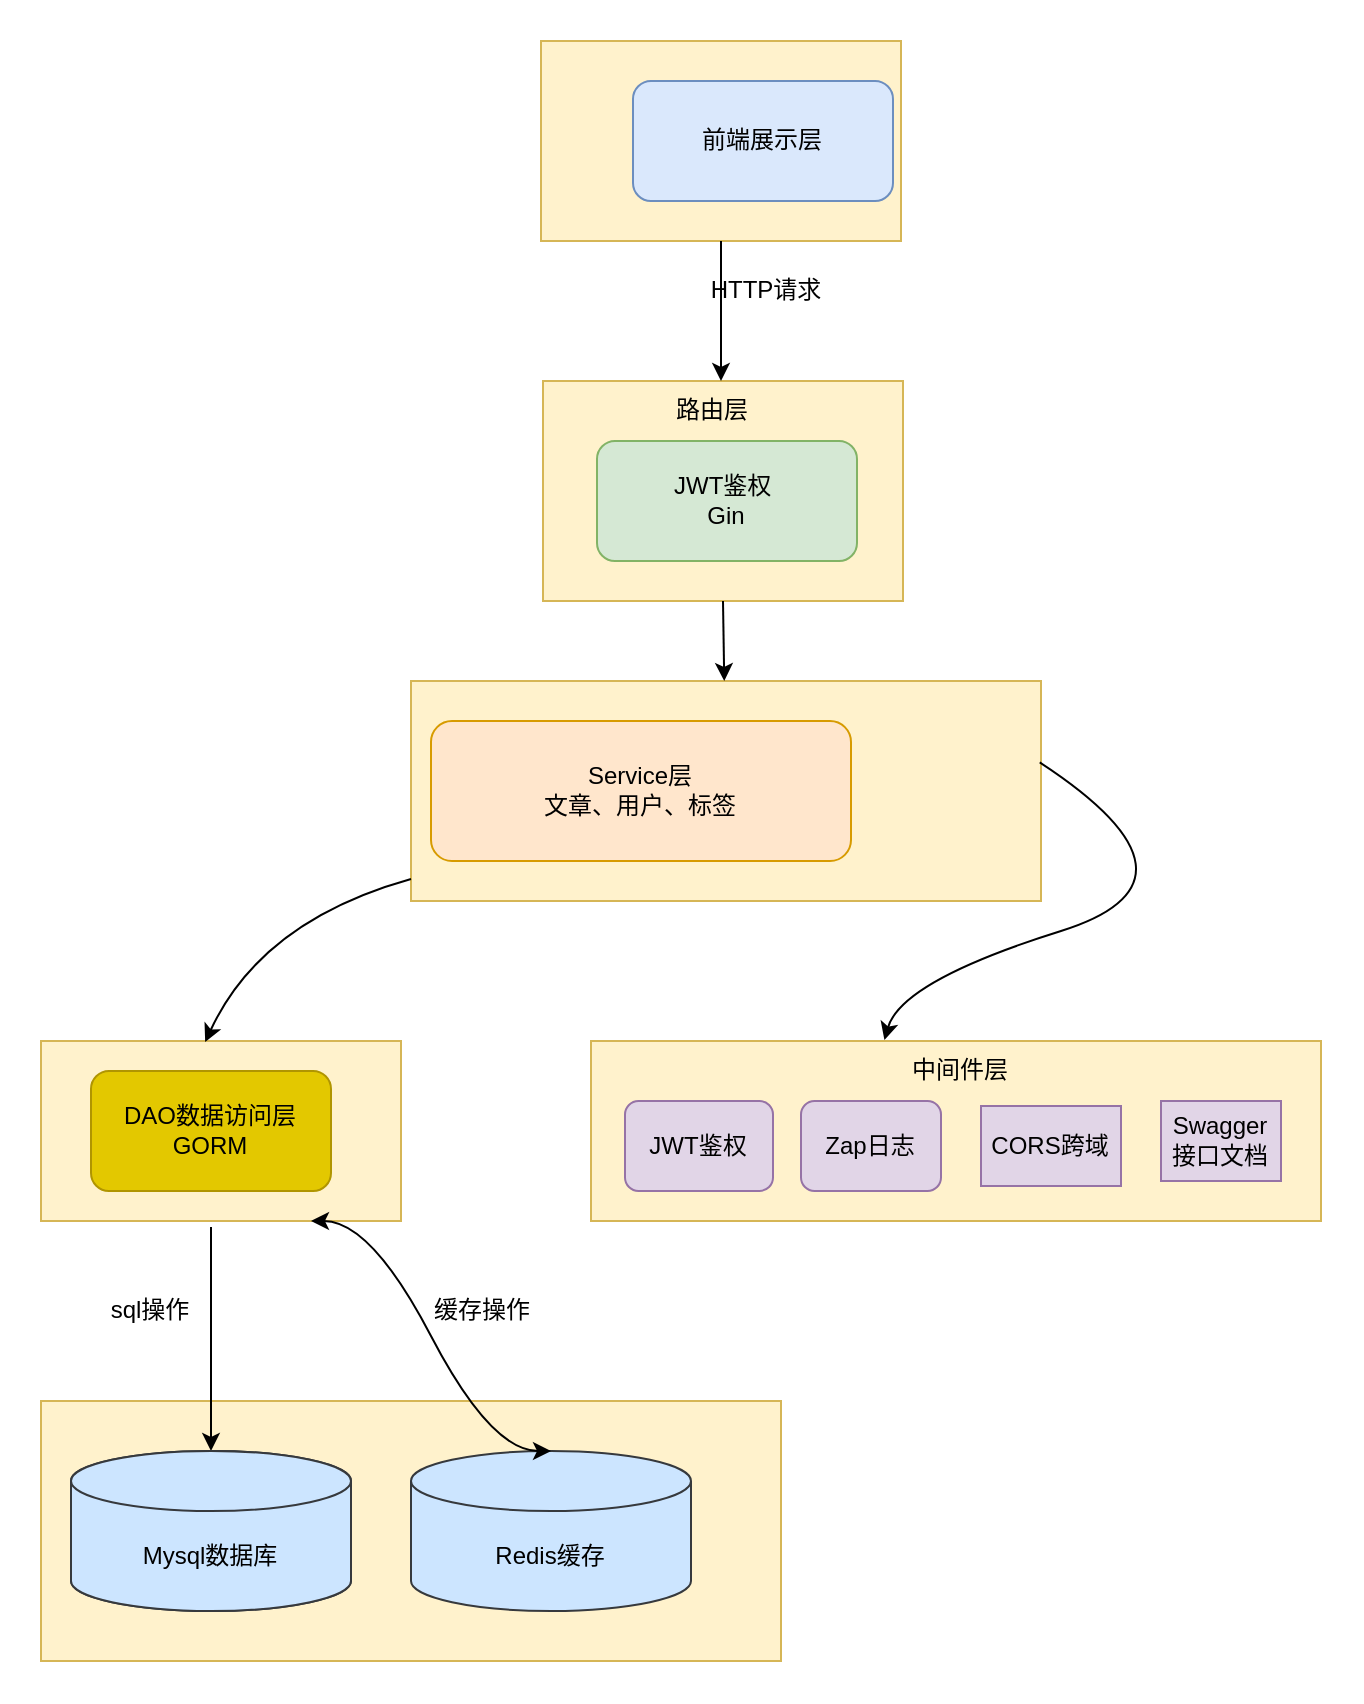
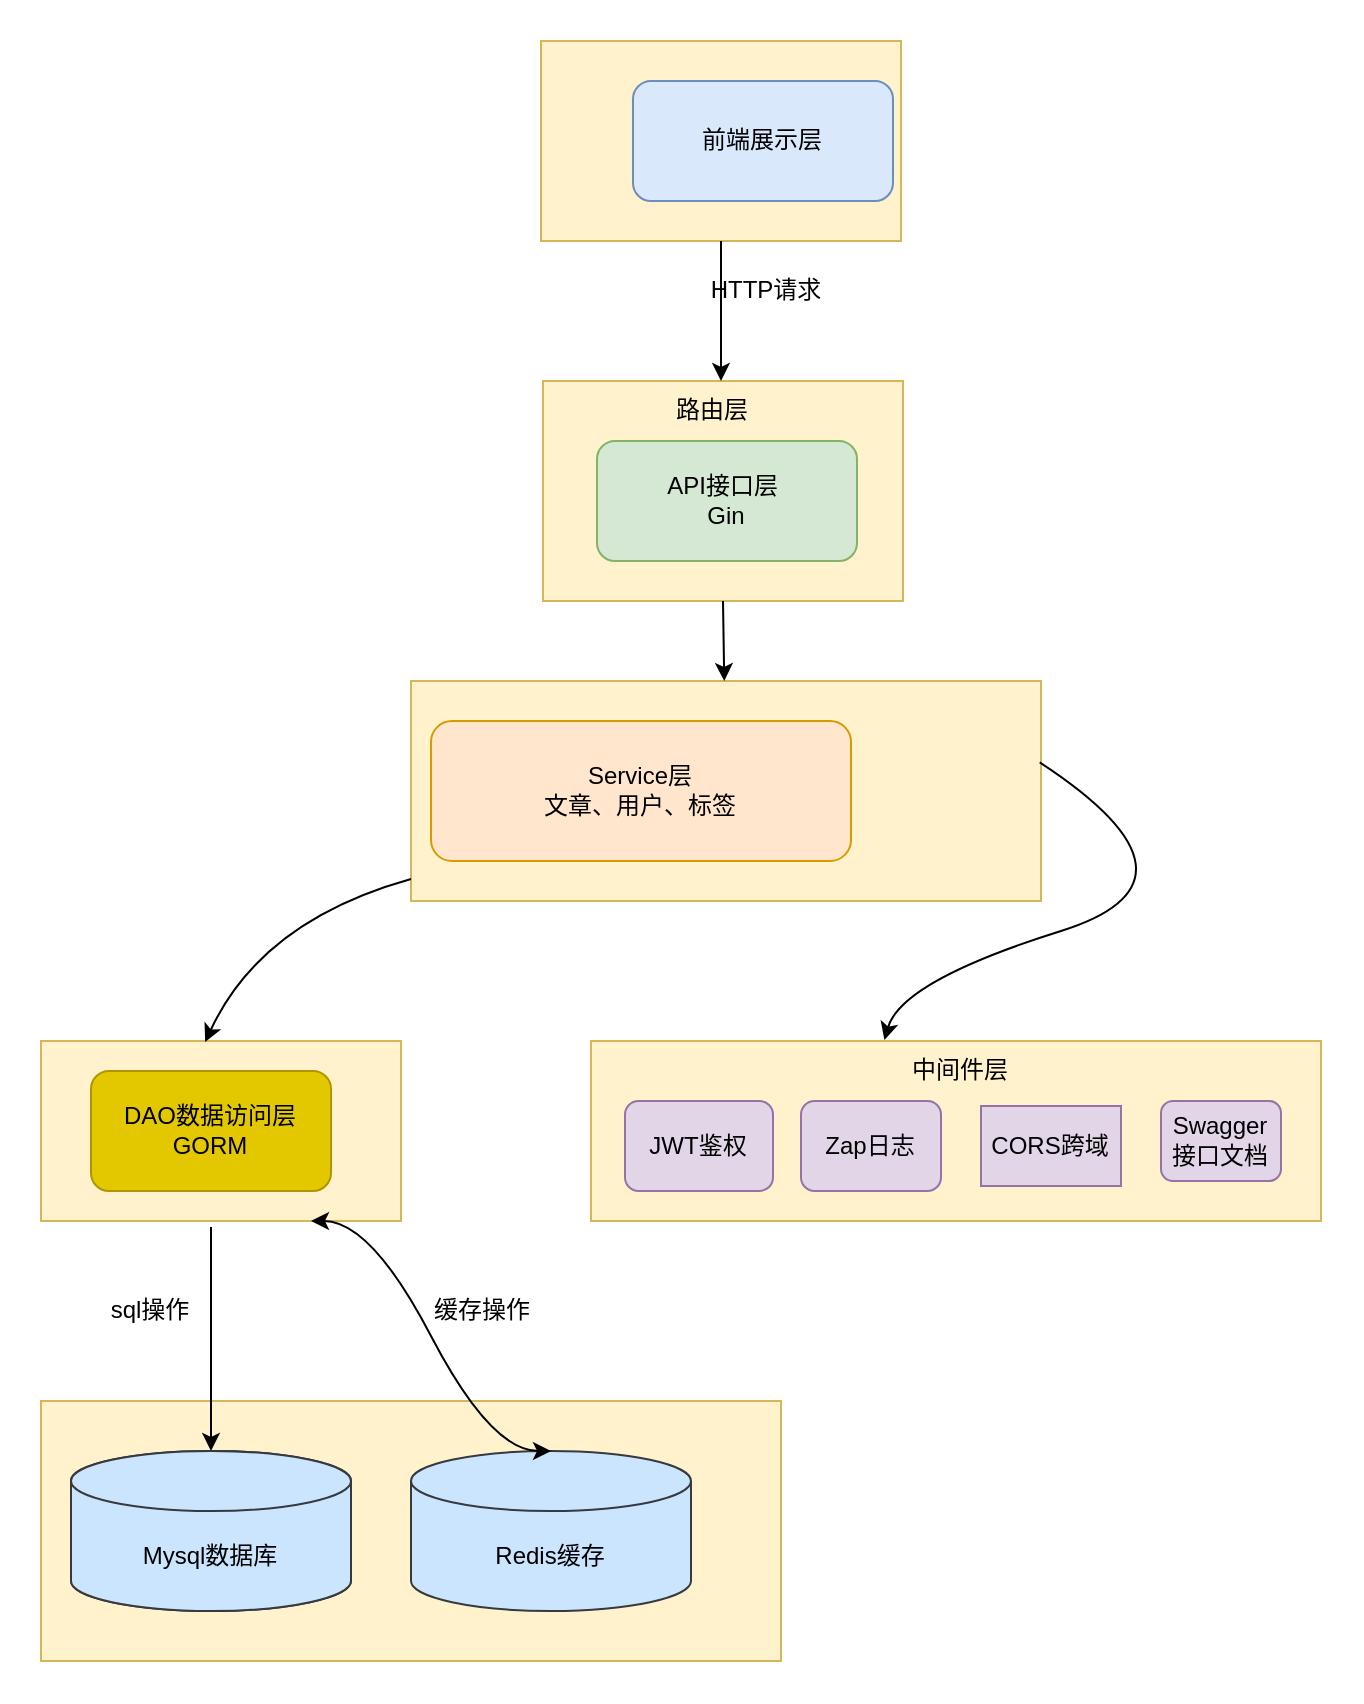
  <mxCell id="0" />
  <mxCell id="1" parent="0" />
  <mxCell id="2" value="" style="rounded=0;whiteSpace=wrap;html=1;fillColor=#fff2cc;strokeColor=#d6b656;" parent="1" vertex="1"><mxGeometry x="295" y="520" width="365" height="90" as="geometry" /></mxCell>
  <mxCell id="3" value="" style="rounded=0;whiteSpace=wrap;html=1;fillColor=#fff2cc;strokeColor=#d6b656;" parent="1" vertex="1"><mxGeometry x="20" y="700" width="370" height="130" as="geometry" /></mxCell>
  <mxCell id="4" value="" style="rounded=0;whiteSpace=wrap;html=1;fillColor=#fff2cc;strokeColor=#d6b656;" parent="1" vertex="1"><mxGeometry x="205" y="340" width="315" height="110" as="geometry" /></mxCell>
  <mxCell id="5" value="" style="rounded=0;whiteSpace=wrap;html=1;fillColor=#fff2cc;strokeColor=#d6b656;" parent="1" vertex="1"><mxGeometry x="271" y="190" width="180" height="110" as="geometry" /></mxCell>
  <mxCell id="6" value="" style="rounded=0;whiteSpace=wrap;html=1;fillColor=#fff2cc;strokeColor=#d6b656;" parent="1" vertex="1"><mxGeometry x="270" y="20" width="180" height="100" as="geometry" /></mxCell>
- <mxCell id="7" value="JWT鉴权&amp;nbsp;&lt;br&gt;Gin" style="rounded=1;whiteSpace=wrap;html=1;fillColor=#d5e8d4;strokeColor=#82b366;" parent="1" vertex="1"><mxGeometry x="298" y="220" width="130" height="60" as="geometry" /></mxCell>
+ <mxCell id="7" value="API接口层&amp;nbsp;&lt;br&gt;Gin" style="rounded=1;whiteSpace=wrap;html=1;fillColor=#d5e8d4;strokeColor=#82b366;" parent="1" vertex="1"><mxGeometry x="298" y="220" width="130" height="60" as="geometry" /></mxCell>
  <mxCell id="8" value="前端展示层" style="rounded=1;whiteSpace=wrap;html=1;fillColor=#dae8fc;strokeColor=#6c8ebf;" parent="1" vertex="1"><mxGeometry x="316" y="40" width="130" height="60" as="geometry" /></mxCell>
  <mxCell id="9" value="Mysql数据库" style="shape=cylinder3;whiteSpace=wrap;html=1;boundedLbl=1;backgroundOutline=1;size=15;fillColor=#cce5ff;strokeColor=#36393d;" parent="1" vertex="1"><mxGeometry x="35" y="725" width="140" height="80" as="geometry" /></mxCell>
  <mxCell id="10" value="Service层&lt;br&gt;文章、用户、标签" style="rounded=1;whiteSpace=wrap;html=1;fillColor=#ffe6cc;strokeColor=#d79b00;" parent="1" vertex="1"><mxGeometry x="215" y="360" width="210" height="70" as="geometry" /></mxCell>
  <mxCell id="11" value="JWT鉴权" style="rounded=1;whiteSpace=wrap;html=1;fillColor=#e1d5e7;strokeColor=#9673a6;" parent="1" vertex="1"><mxGeometry x="312" y="550" width="74" height="45" as="geometry" /></mxCell>
  <mxCell id="12" value="Zap日志" style="rounded=1;whiteSpace=wrap;html=1;fillColor=#e1d5e7;strokeColor=#9673a6;" parent="1" vertex="1"><mxGeometry x="400" y="550" width="70" height="45" as="geometry" /></mxCell>
  <mxCell id="13" value="路由层" style="text;strokeColor=none;align=center;fillColor=none;html=1;verticalAlign=middle;whiteSpace=wrap;rounded=0;" parent="1" vertex="1"><mxGeometry x="326" y="190" width="60" height="30" as="geometry" /></mxCell>
  <mxCell id="14" value="HTTP请求" style="text;strokeColor=none;align=center;fillColor=none;html=1;verticalAlign=middle;whiteSpace=wrap;rounded=0;" parent="1" vertex="1"><mxGeometry x="353" y="130" width="60" height="30" as="geometry" /></mxCell>
  <mxCell id="15" value="" style="rounded=0;whiteSpace=wrap;html=1;fillColor=#fff2cc;strokeColor=#d6b656;" parent="1" vertex="1"><mxGeometry x="20" y="520" width="180" height="90" as="geometry" /></mxCell>
  <mxCell id="16" value="DAO数据访问层GORM" style="rounded=1;whiteSpace=wrap;html=1;fillColor=#e3c800;fontColor=#000000;strokeColor=#B09500;" parent="1" vertex="1"><mxGeometry x="45" y="535" width="120" height="60" as="geometry" /></mxCell>
  <mxCell id="17" value="中间件层" style="text;strokeColor=none;align=center;fillColor=none;html=1;verticalAlign=middle;whiteSpace=wrap;rounded=0;" parent="1" vertex="1"><mxGeometry x="450" y="520" width="60" height="30" as="geometry" /></mxCell>
  <mxCell id="18" value="" style="endArrow=classic;html=1;rounded=0;entryX=0.5;entryY=0;entryDx=0;entryDy=0;entryPerimeter=0;" parent="1" target="22" edge="1"><mxGeometry width="50" height="50" relative="1" as="geometry"><mxPoint x="105" y="613" as="sourcePoint" /><mxPoint x="105" y="720" as="targetPoint" /></mxGeometry></mxCell>
  <mxCell id="19" value="" style="endArrow=classic;html=1;rounded=0;exitX=0.5;exitY=1;exitDx=0;exitDy=0;" parent="1" source="6" edge="1"><mxGeometry width="50" height="50" relative="1" as="geometry"><mxPoint x="410" y="210" as="sourcePoint" /><mxPoint x="360" y="190" as="targetPoint" /></mxGeometry></mxCell>
  <mxCell id="20" value="" style="endArrow=classic;html=1;rounded=0;exitX=0.5;exitY=1;exitDx=0;exitDy=0;" parent="1" source="5" target="4" edge="1"><mxGeometry width="50" height="50" relative="1" as="geometry"><mxPoint x="326" y="360" as="sourcePoint" /><mxPoint x="376" y="310" as="targetPoint" /></mxGeometry></mxCell>
  <mxCell id="21" value="" style="endArrow=classic;html=1;rounded=0;entryX=0.456;entryY=0.006;entryDx=0;entryDy=0;entryPerimeter=0;curved=1;" parent="1" source="4" target="15" edge="1"><mxGeometry width="50" height="50" relative="1" as="geometry"><mxPoint x="45" y="490" as="sourcePoint" /><mxPoint x="95" y="440" as="targetPoint" /><Array as="points"><mxPoint x="130" y="460" /></Array></mxGeometry></mxCell>
  <mxCell id="22" value="Mysql数据库" style="shape=cylinder3;whiteSpace=wrap;html=1;boundedLbl=1;backgroundOutline=1;size=15;fillColor=#cce5ff;strokeColor=#36393d;" vertex="1" parent="1"><mxGeometry x="35" y="725" width="140" height="80" as="geometry" /></mxCell>
  <mxCell id="23" value="Redis缓存" style="shape=cylinder3;whiteSpace=wrap;html=1;boundedLbl=1;backgroundOutline=1;size=15;fillColor=#cce5ff;strokeColor=#36393d;" vertex="1" parent="1"><mxGeometry x="205" y="725" width="140" height="80" as="geometry" /></mxCell>
  <mxCell id="24" value="sql操作" style="text;strokeColor=none;align=center;fillColor=none;html=1;verticalAlign=middle;whiteSpace=wrap;rounded=0;" vertex="1" parent="1"><mxGeometry x="45" y="640" width="60" height="30" as="geometry" /></mxCell>
  <mxCell id="25" value="" style="endArrow=classic;startArrow=classic;html=1;rounded=0;exitX=0.75;exitY=1;exitDx=0;exitDy=0;entryX=0.5;entryY=0;entryDx=0;entryDy=0;entryPerimeter=0;edgeStyle=entityRelationEdgeStyle;curved=1;" edge="1" parent="1" source="15" target="23"><mxGeometry width="50" height="50" relative="1" as="geometry"><mxPoint x="340" y="440" as="sourcePoint" /><mxPoint x="390" y="390" as="targetPoint" /></mxGeometry></mxCell>
  <mxCell id="26" value="缓存操作" style="text;strokeColor=none;align=center;fillColor=none;html=1;verticalAlign=middle;whiteSpace=wrap;rounded=0;" vertex="1" parent="1"><mxGeometry x="211" y="640" width="60" height="30" as="geometry" /></mxCell>
  <mxCell id="27" value="CORS跨域" style="whiteSpace=wrap;html=1;fillColor=#e1d5e7;strokeColor=#9673a6;rounded=0;" vertex="1" parent="1"><mxGeometry x="490" y="552.5" width="70" height="40" as="geometry" /></mxCell>
- <mxCell id="28" value="Swagger接口文档" style="whiteSpace=wrap;html=1;fillColor=#e1d5e7;strokeColor=#9673a6;rounded=0;" vertex="1" parent="1"><mxGeometry x="580" y="550" width="60" height="40" as="geometry" /></mxCell>
+ <mxCell id="28" value="Swagger接口文档" style="rounded=1;whiteSpace=wrap;html=1;fillColor=#e1d5e7;strokeColor=#9673a6;" vertex="1" parent="1"><mxGeometry x="580" y="550" width="60" height="40" as="geometry" /></mxCell>
  <mxCell id="29" value="" style="endArrow=classic;html=1;rounded=0;exitX=0.998;exitY=0.37;exitDx=0;exitDy=0;entryX=0.402;entryY=-0.005;entryDx=0;entryDy=0;entryPerimeter=0;curved=1;exitPerimeter=0;" edge="1" parent="1" source="4" target="2"><mxGeometry width="50" height="50" relative="1" as="geometry"><mxPoint x="340" y="400" as="sourcePoint" /><mxPoint x="390" y="350" as="targetPoint" /><Array as="points"><mxPoint x="610" y="440" /><mxPoint x="450" y="490" /></Array></mxGeometry></mxCell>
